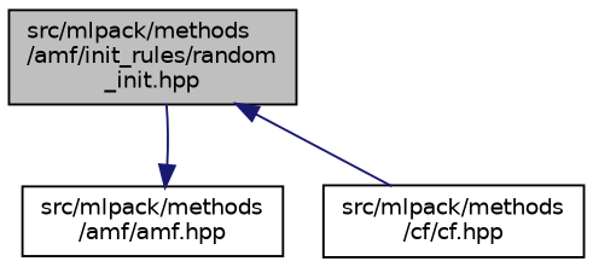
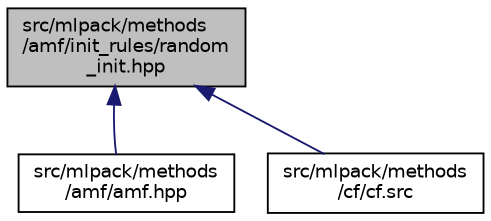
  digraph {
    node [color=black fillcolor=white fontname=Helvetica fontsize=10 shape=record style=filled]
    edge [color=midnightblue dir=back fontname=Helvetica fontsize=10 labelfontname=Helvetica labelfontsize=10 style=solid]
    n1 [fillcolor=grey75 fontcolor=black height=0.2 label="src/mlpack/methods\l/amf/init_rules/random\l_init.hpp" width=0.4]
    n2 [height=0.2 label="src/mlpack/methods\l/amf/amf.hpp" width=0.4]
-   n3 [height=0.2 label="src/mlpack/methods\l/cf/cf.hpp" width=0.4]
-   n2 -> n1
+   n3 [height=0.2 label="src/mlpack/methods\l/cf/cf.src" width=0.4]
+   n1 -> n2
    n1 -> n3
  }
